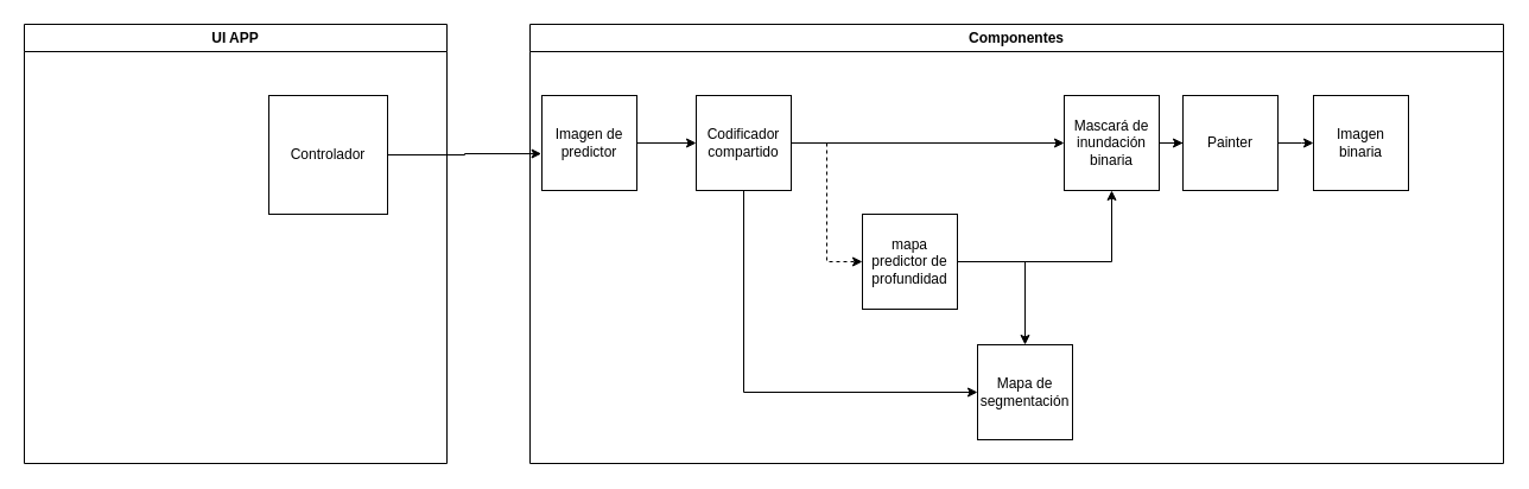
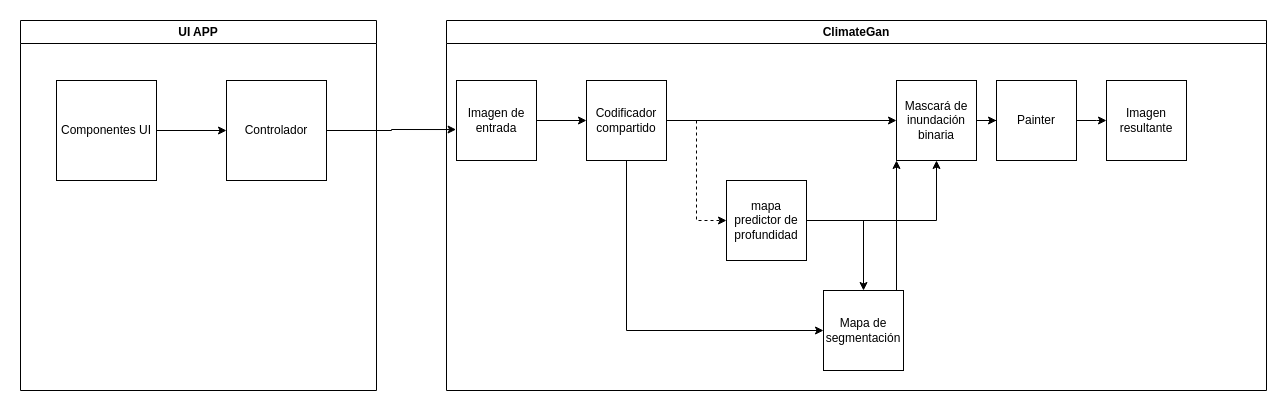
  <mxCell id="0" />
  <mxCell id="1" parent="0" />
  <mxCell id="2" value="UI APP" style="swimlane;whiteSpace=wrap;html=1;" vertex="1" parent="1"><mxGeometry x="20" y="20" width="356" height="370" as="geometry" /></mxCell>
+ <mxCell id="3" style="edgeStyle=orthogonalEdgeStyle;rounded=0;orthogonalLoop=1;jettySize=auto;html=1;entryX=0;entryY=0.5;entryDx=0;entryDy=0;" edge="1" parent="2" source="4" target="5"><mxGeometry relative="1" as="geometry" /></mxCell>
+ <mxCell id="4" value="Componentes UI" style="whiteSpace=wrap;html=1;aspect=fixed;" vertex="1" parent="2"><mxGeometry x="36" y="60" width="100" height="100" as="geometry" /></mxCell>
  <mxCell id="5" value="Controlador" style="whiteSpace=wrap;html=1;aspect=fixed;" vertex="1" parent="2"><mxGeometry x="206" y="60" width="100" height="100" as="geometry" /></mxCell>
- <mxCell id="6" value="Componentes" style="swimlane;whiteSpace=wrap;html=1;" vertex="1" parent="1"><mxGeometry x="446" y="20" width="820" height="370" as="geometry" /></mxCell>
+ <mxCell id="6" value="ClimateGan" style="swimlane;whiteSpace=wrap;html=1;" vertex="1" parent="1"><mxGeometry x="446" y="20" width="820" height="370" as="geometry" /></mxCell>
  <mxCell id="7" style="edgeStyle=orthogonalEdgeStyle;rounded=0;orthogonalLoop=1;jettySize=auto;html=1;entryX=0;entryY=0.5;entryDx=0;entryDy=0;dashed=1;" edge="1" parent="6" source="10" target="13"><mxGeometry relative="1" as="geometry" /></mxCell>
  <mxCell id="8" style="edgeStyle=orthogonalEdgeStyle;rounded=0;orthogonalLoop=1;jettySize=auto;html=1;entryX=0;entryY=0.5;entryDx=0;entryDy=0;exitX=0.5;exitY=1;exitDx=0;exitDy=0;" edge="1" parent="6" source="10" target="15"><mxGeometry relative="1" as="geometry"><Array as="points"><mxPoint x="180" y="310" /></Array></mxGeometry></mxCell>
  <mxCell id="9" style="edgeStyle=orthogonalEdgeStyle;rounded=0;orthogonalLoop=1;jettySize=auto;html=1;" edge="1" parent="6" source="10" target="17"><mxGeometry relative="1" as="geometry" /></mxCell>
  <mxCell id="10" value="Codificador compartido" style="whiteSpace=wrap;html=1;aspect=fixed;" vertex="1" parent="6"><mxGeometry x="140" y="60" width="80" height="80" as="geometry" /></mxCell>
  <mxCell id="11" style="edgeStyle=orthogonalEdgeStyle;rounded=0;orthogonalLoop=1;jettySize=auto;html=1;" edge="1" parent="6" source="13" target="15"><mxGeometry relative="1" as="geometry" /></mxCell>
  <mxCell id="12" style="edgeStyle=orthogonalEdgeStyle;rounded=0;orthogonalLoop=1;jettySize=auto;html=1;entryX=0.5;entryY=1;entryDx=0;entryDy=0;" edge="1" parent="6" source="13" target="17"><mxGeometry relative="1" as="geometry" /></mxCell>
  <mxCell id="13" value="mapa predictor de profundidad" style="whiteSpace=wrap;html=1;aspect=fixed;" vertex="1" parent="6"><mxGeometry x="280" y="160" width="80" height="80" as="geometry" /></mxCell>
+ <mxCell id="14" style="edgeStyle=orthogonalEdgeStyle;rounded=0;orthogonalLoop=1;jettySize=auto;html=1;" edge="1" parent="6" source="15" target="17"><mxGeometry relative="1" as="geometry"><Array as="points"><mxPoint x="450" y="300" /></Array></mxGeometry></mxCell>
  <mxCell id="15" value="Mapa de segmentación" style="whiteSpace=wrap;html=1;aspect=fixed;" vertex="1" parent="6"><mxGeometry x="377" y="270" width="80" height="80" as="geometry" /></mxCell>
  <mxCell id="16" style="edgeStyle=orthogonalEdgeStyle;rounded=0;orthogonalLoop=1;jettySize=auto;html=1;entryX=0;entryY=0.5;entryDx=0;entryDy=0;" edge="1" parent="6" source="17" target="19"><mxGeometry relative="1" as="geometry" /></mxCell>
  <mxCell id="17" value="Mascará de inundación binaria" style="whiteSpace=wrap;html=1;aspect=fixed;" vertex="1" parent="6"><mxGeometry x="450" y="60" width="80" height="80" as="geometry" /></mxCell>
  <mxCell id="18" style="edgeStyle=orthogonalEdgeStyle;rounded=0;orthogonalLoop=1;jettySize=auto;html=1;entryX=0;entryY=0.5;entryDx=0;entryDy=0;" edge="1" parent="6" source="19"><mxGeometry relative="1" as="geometry"><mxPoint x="660" y="100" as="targetPoint" /></mxGeometry></mxCell>
  <mxCell id="19" value="Painter" style="whiteSpace=wrap;html=1;aspect=fixed;" vertex="1" parent="6"><mxGeometry x="550" y="60" width="80" height="80" as="geometry" /></mxCell>
- <mxCell id="20" value="Imagen binaria" style="whiteSpace=wrap;html=1;aspect=fixed;" vertex="1" parent="6"><mxGeometry x="660" y="60" width="80" height="80" as="geometry" /></mxCell>
+ <mxCell id="20" value="Imagen resultante" style="whiteSpace=wrap;html=1;aspect=fixed;" vertex="1" parent="6"><mxGeometry x="660" y="60" width="80" height="80" as="geometry" /></mxCell>
  <mxCell id="21" style="edgeStyle=orthogonalEdgeStyle;rounded=0;orthogonalLoop=1;jettySize=auto;html=1;entryX=0;entryY=0.5;entryDx=0;entryDy=0;" edge="1" parent="6" source="22" target="10"><mxGeometry relative="1" as="geometry" /></mxCell>
- <mxCell id="22" value="Imagen de predictor" style="whiteSpace=wrap;html=1;aspect=fixed;" vertex="1" parent="6"><mxGeometry x="10" y="60" width="80" height="80" as="geometry" /></mxCell>
+ <mxCell id="22" value="Imagen de entrada" style="whiteSpace=wrap;html=1;aspect=fixed;" vertex="1" parent="6"><mxGeometry x="10" y="60" width="80" height="80" as="geometry" /></mxCell>
  <mxCell id="23" style="edgeStyle=orthogonalEdgeStyle;rounded=0;orthogonalLoop=1;jettySize=auto;html=1;entryX=-0.005;entryY=0.613;entryDx=0;entryDy=0;entryPerimeter=0;" edge="1" parent="1" source="5" target="22"><mxGeometry relative="1" as="geometry" /></mxCell>
